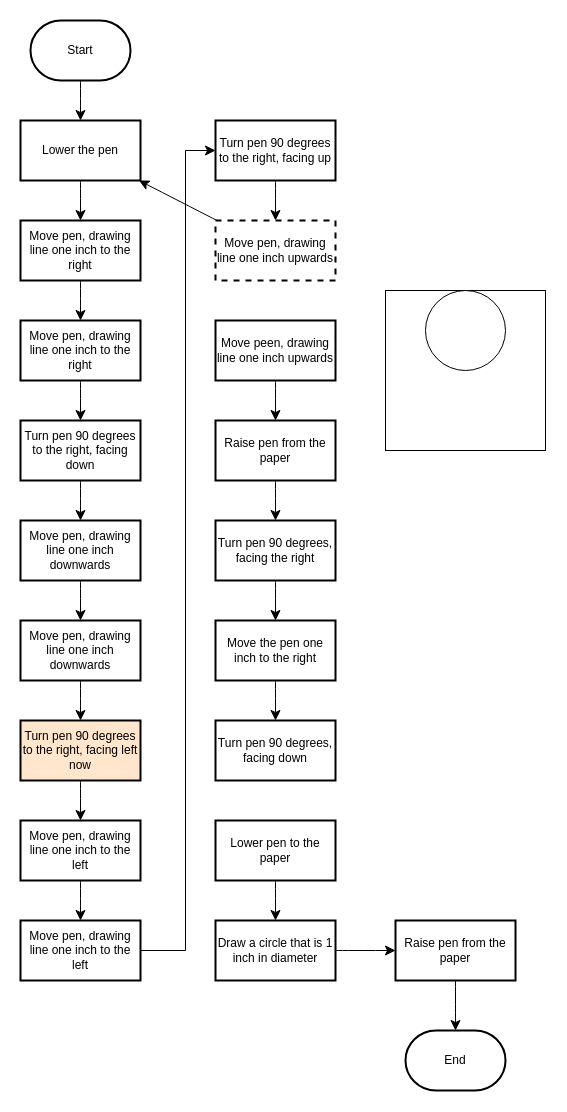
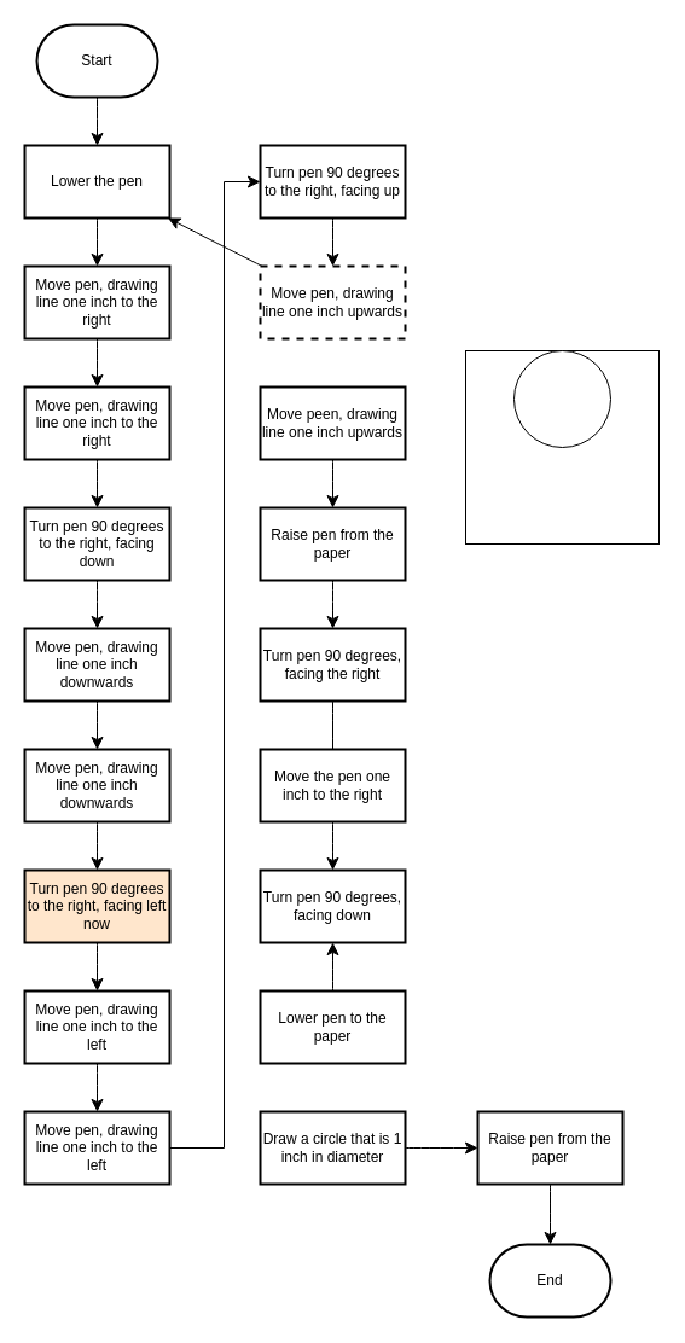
  <mxCell id="0" />
  <mxCell id="1" parent="0" />
  <mxCell id="2" value="" style="edgeStyle=none;curved=1;rounded=0;orthogonalLoop=1;jettySize=auto;html=1;fontSize=12;startSize=8;endSize=8;" edge="1" parent="1" source="3" target="5"><mxGeometry relative="1" as="geometry" /></mxCell>
  <mxCell id="3" value="Start" style="strokeWidth=2;html=1;shape=mxgraph.flowchart.terminator;whiteSpace=wrap;" vertex="1" parent="1"><mxGeometry x="30" y="20" width="100" height="60" as="geometry" /></mxCell>
  <mxCell id="4" value="" style="edgeStyle=none;curved=1;rounded=0;orthogonalLoop=1;jettySize=auto;html=1;fontSize=12;startSize=8;endSize=8;" edge="1" parent="1" source="5" target="7"><mxGeometry relative="1" as="geometry" /></mxCell>
  <mxCell id="5" value="Lower the pen" style="whiteSpace=wrap;html=1;strokeWidth=2;" vertex="1" parent="1"><mxGeometry x="20" y="120" width="120" height="60" as="geometry" /></mxCell>
  <mxCell id="6" value="" style="edgeStyle=none;curved=1;rounded=0;orthogonalLoop=1;jettySize=auto;html=1;fontSize=12;startSize=8;endSize=8;" edge="1" parent="1" source="7" target="9"><mxGeometry relative="1" as="geometry" /></mxCell>
  <mxCell id="7" value="Move pen, drawing line one inch to the right" style="whiteSpace=wrap;html=1;strokeWidth=2;" vertex="1" parent="1"><mxGeometry x="20" y="220" width="120" height="60" as="geometry" /></mxCell>
  <mxCell id="8" value="" style="edgeStyle=none;curved=1;rounded=0;orthogonalLoop=1;jettySize=auto;html=1;fontSize=12;startSize=8;endSize=8;" edge="1" parent="1" source="9" target="11"><mxGeometry relative="1" as="geometry" /></mxCell>
  <mxCell id="9" value="Move pen, drawing line one inch to the right" style="whiteSpace=wrap;html=1;strokeWidth=2;" vertex="1" parent="1"><mxGeometry x="20" y="320" width="120" height="60" as="geometry" /></mxCell>
  <mxCell id="10" value="" style="edgeStyle=none;curved=1;rounded=0;orthogonalLoop=1;jettySize=auto;html=1;fontSize=12;startSize=8;endSize=8;" edge="1" parent="1" source="11" target="13"><mxGeometry relative="1" as="geometry" /></mxCell>
  <mxCell id="11" value="Turn pen 90 degrees to the right, facing down" style="whiteSpace=wrap;html=1;strokeWidth=2;" vertex="1" parent="1"><mxGeometry x="20" y="420" width="120" height="60" as="geometry" /></mxCell>
  <mxCell id="12" value="" style="edgeStyle=none;curved=1;rounded=0;orthogonalLoop=1;jettySize=auto;html=1;fontSize=12;startSize=8;endSize=8;" edge="1" parent="1" source="13" target="15"><mxGeometry relative="1" as="geometry" /></mxCell>
  <mxCell id="13" value="Move pen, drawing line one inch downwards" style="whiteSpace=wrap;html=1;strokeWidth=2;" vertex="1" parent="1"><mxGeometry x="20" y="520" width="120" height="60" as="geometry" /></mxCell>
  <mxCell id="14" value="" style="edgeStyle=none;curved=1;rounded=0;orthogonalLoop=1;jettySize=auto;html=1;fontSize=12;startSize=8;endSize=8;" edge="1" parent="1" source="15" target="17"><mxGeometry relative="1" as="geometry" /></mxCell>
  <mxCell id="15" value="Move pen, drawing line one inch downwards" style="whiteSpace=wrap;html=1;strokeWidth=2;" vertex="1" parent="1"><mxGeometry x="20" y="620" width="120" height="60" as="geometry" /></mxCell>
  <mxCell id="16" style="edgeStyle=none;curved=1;rounded=0;orthogonalLoop=1;jettySize=auto;html=1;exitX=0.5;exitY=1;exitDx=0;exitDy=0;entryX=0.5;entryY=0;entryDx=0;entryDy=0;fontSize=12;startSize=8;endSize=8;" edge="1" parent="1" source="17" target="19"><mxGeometry relative="1" as="geometry" /></mxCell>
  <mxCell id="17" value="Turn pen 90 degrees to the right, facing left now" style="whiteSpace=wrap;html=1;strokeWidth=2;fillColor=#ffe6cc;" vertex="1" parent="1"><mxGeometry x="20" y="720" width="120" height="60" as="geometry" /></mxCell>
  <mxCell id="18" style="edgeStyle=none;curved=1;rounded=0;orthogonalLoop=1;jettySize=auto;html=1;exitX=0.5;exitY=1;exitDx=0;exitDy=0;entryX=0.5;entryY=0;entryDx=0;entryDy=0;fontSize=12;startSize=8;endSize=8;" edge="1" parent="1" source="19" target="21"><mxGeometry relative="1" as="geometry" /></mxCell>
  <mxCell id="19" value="Move pen, drawing line one inch to the left" style="whiteSpace=wrap;html=1;strokeWidth=2;" vertex="1" parent="1"><mxGeometry x="20" y="820" width="120" height="60" as="geometry" /></mxCell>
  <mxCell id="20" value="" style="edgeStyle=orthogonalEdgeStyle;rounded=0;orthogonalLoop=1;jettySize=auto;html=1;fontSize=12;startSize=8;endSize=8;" edge="1" parent="1" source="21" target="23"><mxGeometry relative="1" as="geometry"><Array as="points"><mxPoint x="185" y="950" /><mxPoint x="185" y="150" /></Array></mxGeometry></mxCell>
  <mxCell id="21" value="Move pen, drawing line one inch to the left" style="whiteSpace=wrap;html=1;strokeWidth=2;" vertex="1" parent="1"><mxGeometry x="20" y="920" width="120" height="60" as="geometry" /></mxCell>
  <mxCell id="22" value="" style="edgeStyle=none;curved=1;rounded=0;orthogonalLoop=1;jettySize=auto;html=1;fontSize=12;startSize=8;endSize=8;" edge="1" parent="1" source="23" target="25"><mxGeometry relative="1" as="geometry" /></mxCell>
  <mxCell id="23" value="Turn pen 90 degrees to the right, facing up" style="whiteSpace=wrap;html=1;strokeWidth=2;" vertex="1" parent="1"><mxGeometry x="215" y="120" width="120" height="60" as="geometry" /></mxCell>
  <mxCell id="24" value="" style="edgeStyle=none;curved=1;rounded=0;orthogonalLoop=1;jettySize=auto;html=1;fontSize=12;startSize=8;endSize=8;" edge="1" parent="1" source="25" target="5"><mxGeometry relative="1" as="geometry" /></mxCell>
  <mxCell id="25" value="Move pen, drawing line one inch upwards" style="whiteSpace=wrap;html=1;strokeWidth=2;dashed=1;" vertex="1" parent="1"><mxGeometry x="215" y="220" width="120" height="60" as="geometry" /></mxCell>
  <mxCell id="26" value="" style="edgeStyle=none;curved=1;rounded=0;orthogonalLoop=1;jettySize=auto;html=1;fontSize=12;startSize=8;endSize=8;" edge="1" parent="1" source="27" target="29"><mxGeometry relative="1" as="geometry" /></mxCell>
  <mxCell id="27" value="Move peen, drawing line one inch upwards" style="whiteSpace=wrap;html=1;strokeWidth=2;" vertex="1" parent="1"><mxGeometry x="215" y="320" width="120" height="60" as="geometry" /></mxCell>
  <mxCell id="28" value="" style="edgeStyle=none;curved=1;rounded=0;orthogonalLoop=1;jettySize=auto;html=1;fontSize=12;startSize=8;endSize=8;" edge="1" parent="1" source="29" target="31"><mxGeometry relative="1" as="geometry" /></mxCell>
  <mxCell id="29" value="Raise pen from the paper" style="whiteSpace=wrap;html=1;strokeWidth=2;" vertex="1" parent="1"><mxGeometry x="215" y="420" width="120" height="60" as="geometry" /></mxCell>
- <mxCell id="30" value="" style="edgeStyle=none;curved=1;rounded=0;orthogonalLoop=1;jettySize=auto;html=1;fontSize=12;startSize=8;endSize=8;" edge="1" parent="1" source="31" target="33"><mxGeometry relative="1" as="geometry" /></mxCell>
+ <mxCell id="30" value="" style="edgeStyle=none;curved=1;rounded=0;orthogonalLoop=1;jettySize=auto;html=1;fontSize=12;startSize=8;endSize=8;endArrow=none;" edge="1" parent="1" source="31" target="33"><mxGeometry relative="1" as="geometry" /></mxCell>
  <mxCell id="31" value="Turn pen 90 degrees, facing the right" style="whiteSpace=wrap;html=1;strokeWidth=2;" vertex="1" parent="1"><mxGeometry x="215" y="520" width="120" height="60" as="geometry" /></mxCell>
  <mxCell id="32" value="" style="edgeStyle=none;curved=1;rounded=0;orthogonalLoop=1;jettySize=auto;html=1;fontSize=12;startSize=8;endSize=8;" edge="1" parent="1" source="33" target="34"><mxGeometry relative="1" as="geometry" /></mxCell>
  <mxCell id="33" value="Move the pen one inch to the right" style="whiteSpace=wrap;html=1;strokeWidth=2;" vertex="1" parent="1"><mxGeometry x="215" y="620" width="120" height="60" as="geometry" /></mxCell>
  <mxCell id="34" value="Turn pen 90 degrees, facing down" style="whiteSpace=wrap;html=1;strokeWidth=2;" vertex="1" parent="1"><mxGeometry x="215" y="720" width="120" height="60" as="geometry" /></mxCell>
- <mxCell id="35" value="" style="edgeStyle=none;curved=1;rounded=0;orthogonalLoop=1;jettySize=auto;html=1;fontSize=12;startSize=8;endSize=8;" edge="1" parent="1" source="36" target="38"><mxGeometry relative="1" as="geometry" /></mxCell>
+ <mxCell id="35" value="" style="edgeStyle=none;curved=1;rounded=0;orthogonalLoop=1;jettySize=auto;html=1;fontSize=12;startSize=8;endSize=8;" edge="1" parent="1" source="36" target="34"><mxGeometry relative="1" as="geometry" /></mxCell>
  <mxCell id="36" value="Lower pen to the paper" style="whiteSpace=wrap;html=1;strokeWidth=2;" vertex="1" parent="1"><mxGeometry x="215" y="820" width="120" height="60" as="geometry" /></mxCell>
  <mxCell id="37" value="" style="edgeStyle=none;curved=1;rounded=0;orthogonalLoop=1;jettySize=auto;html=1;fontSize=12;startSize=8;endSize=8;" edge="1" parent="1" source="38" target="40"><mxGeometry relative="1" as="geometry" /></mxCell>
  <mxCell id="38" value="Draw a circle that is 1 inch in diameter" style="whiteSpace=wrap;html=1;strokeWidth=2;" vertex="1" parent="1"><mxGeometry x="215" y="920" width="120" height="60" as="geometry" /></mxCell>
  <mxCell id="39" value="" style="edgeStyle=none;curved=1;rounded=0;orthogonalLoop=1;jettySize=auto;html=1;fontSize=12;startSize=8;endSize=8;" edge="1" parent="1" source="40"><mxGeometry relative="1" as="geometry"><mxPoint x="455" y="1030" as="targetPoint" /></mxGeometry></mxCell>
  <mxCell id="40" value="Raise pen from the paper" style="whiteSpace=wrap;html=1;strokeWidth=2;" vertex="1" parent="1"><mxGeometry x="395" y="920" width="120" height="60" as="geometry" /></mxCell>
  <mxCell id="41" value="End" style="strokeWidth=2;html=1;shape=mxgraph.flowchart.terminator;whiteSpace=wrap;" vertex="1" parent="1"><mxGeometry x="405" y="1030" width="100" height="60" as="geometry" /></mxCell>
  <mxCell id="42" value="" style="whiteSpace=wrap;html=1;aspect=fixed;" vertex="1" parent="1"><mxGeometry x="385" y="290" width="160" height="160" as="geometry" /></mxCell>
  <mxCell id="43" value="" style="ellipse;whiteSpace=wrap;html=1;aspect=fixed;" vertex="1" parent="1"><mxGeometry x="425" y="290" width="80" height="80" as="geometry" /></mxCell>
